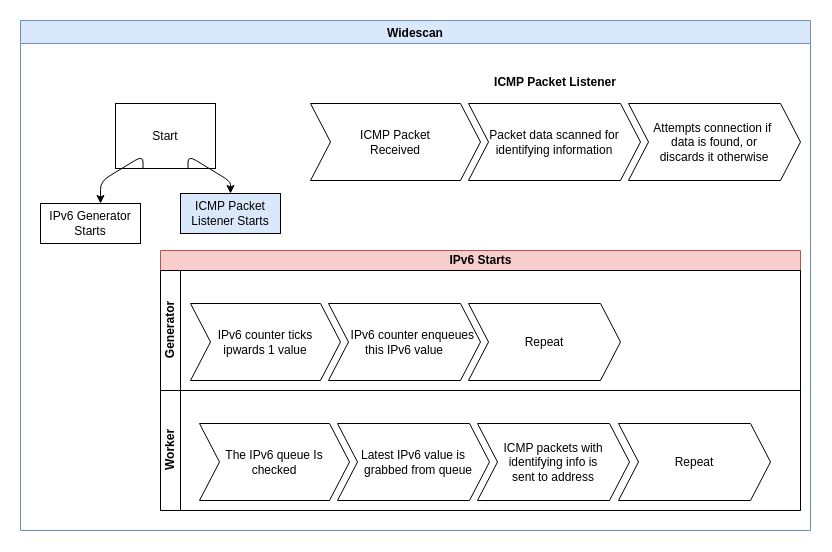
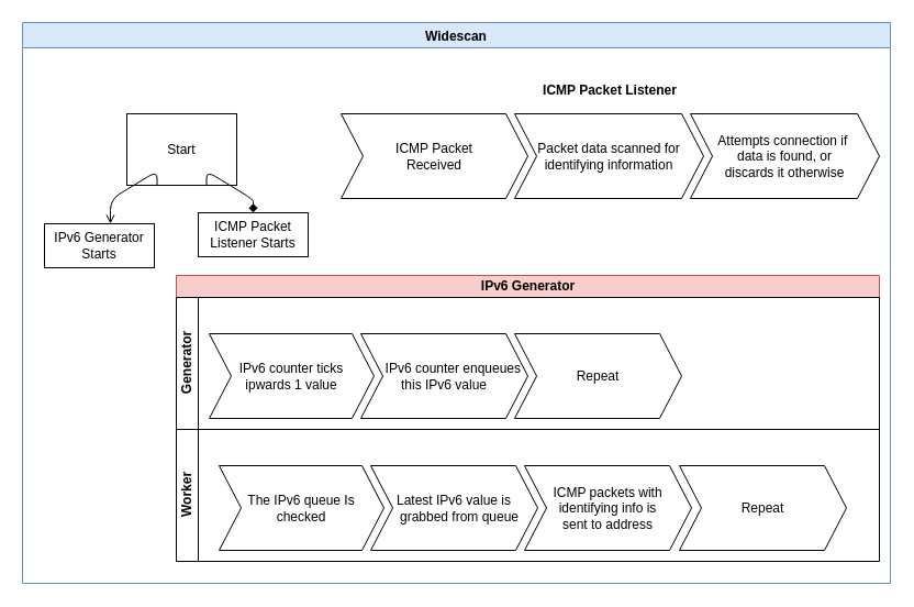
  <mxCell id="0" />
  <mxCell id="1" parent="0" />
  <mxCell id="2" value="Widescan" style="swimlane;fillColor=#dae8fc;strokeColor=#6c8ebf;gradientColor=none;labelBackgroundColor=none;swimlaneFillColor=default;" parent="1" vertex="1"><mxGeometry x="20" y="20" width="790" height="510" as="geometry" /></mxCell>
  <mxCell id="3" value="Start" style="whiteSpace=wrap;html=1;" parent="2" vertex="1"><mxGeometry x="95" y="83" width="100" height="65" as="geometry" /></mxCell>
  <mxCell id="4" value="IPv6 Generator Starts" style="whiteSpace=wrap;html=1;" parent="2" vertex="1"><mxGeometry x="20" y="183" width="100" height="40" as="geometry" /></mxCell>
- <mxCell id="5" value="" style="html=1;rounded=1;curved=0;sourcePerimeterSpacing=0;targetPerimeterSpacing=0;startSize=6;endSize=6;noEdgeStyle=1;orthogonal=1;" parent="2" source="3" target="4" edge="1"><mxGeometry relative="1" as="geometry"><Array as="points"><mxPoint x="122.5" y="135" /><mxPoint x="80" y="161" /></Array></mxGeometry></mxCell>
- <mxCell id="6" value="ICMP Packet Listener Starts" style="whiteSpace=wrap;html=1;fillColor=#dae8fc;" parent="2" vertex="1"><mxGeometry x="160" y="173" width="100" height="40" as="geometry" /></mxCell>
- <mxCell id="7" value="" style="html=1;rounded=1;curved=0;sourcePerimeterSpacing=0;targetPerimeterSpacing=0;startSize=6;endSize=6;noEdgeStyle=1;orthogonal=1;" parent="2" source="3" target="6" edge="1"><mxGeometry relative="1" as="geometry"><Array as="points"><mxPoint x="167.5" y="135" /><mxPoint x="210" y="161" /></Array></mxGeometry></mxCell>
- <mxCell id="8" value="IPv6 Starts" style="swimlane;childLayout=stackLayout;resizeParent=1;resizeParentMax=0;horizontal=1;startSize=20;horizontalStack=0;html=1;fillColor=#f8cecc;strokeColor=#b85450;" parent="2" vertex="1"><mxGeometry x="140" y="230" width="640" height="260" as="geometry" /></mxCell>
+ <mxCell id="5" value="" style="html=1;rounded=1;curved=0;sourcePerimeterSpacing=0;targetPerimeterSpacing=0;startSize=6;endSize=6;noEdgeStyle=1;orthogonal=1;endArrow=open;" parent="2" source="3" target="4" edge="1"><mxGeometry relative="1" as="geometry"><Array as="points"><mxPoint x="122.5" y="135" /><mxPoint x="80" y="161" /></Array></mxGeometry></mxCell>
+ <mxCell id="6" value="ICMP Packet Listener Starts" style="whiteSpace=wrap;html=1;" parent="2" vertex="1"><mxGeometry x="160" y="173" width="100" height="40" as="geometry" /></mxCell>
+ <mxCell id="7" value="" style="html=1;rounded=1;curved=0;sourcePerimeterSpacing=0;targetPerimeterSpacing=0;startSize=6;endSize=6;noEdgeStyle=1;orthogonal=1;endArrow=diamond;" parent="2" source="3" target="6" edge="1"><mxGeometry relative="1" as="geometry"><Array as="points"><mxPoint x="167.5" y="135" /><mxPoint x="210" y="161" /></Array></mxGeometry></mxCell>
+ <mxCell id="8" value="IPv6 Generator" style="swimlane;childLayout=stackLayout;resizeParent=1;resizeParentMax=0;horizontal=1;startSize=20;horizontalStack=0;html=1;fillColor=#f8cecc;strokeColor=#b85450;" parent="2" vertex="1"><mxGeometry x="140" y="230" width="640" height="260" as="geometry" /></mxCell>
  <mxCell id="9" value="Generator" style="swimlane;startSize=20;horizontal=0;html=1;" parent="8" vertex="1"><mxGeometry y="20" width="640" height="120" as="geometry" /></mxCell>
  <mxCell id="10" value="" style="swimlane;childLayout=stackLayout;horizontal=1;fillColor=none;horizontalStack=1;resizeParent=1;resizeParentMax=0;resizeLast=0;collapsible=0;strokeColor=none;stackBorder=10;stackSpacing=-12;resizable=1;align=center;points=[];whiteSpace=wrap;html=1;" parent="9" vertex="1"><mxGeometry x="20" width="450" height="120" as="geometry" /></mxCell>
  <mxCell id="11" value="&lt;div&gt;IPv6 counter ticks&lt;/div&gt;&lt;div&gt;ipwards 1 value&lt;br&gt;&lt;/div&gt;" style="shape=step;perimeter=stepPerimeter;fixedSize=1;points=[];whiteSpace=wrap;html=1;" parent="10" vertex="1"><mxGeometry x="10" y="33" width="150" height="77" as="geometry" /></mxCell>
  <mxCell id="12" value="&lt;div&gt;&amp;nbsp;&amp;nbsp;&amp;nbsp;&amp;nbsp; IPv6 counter enqueues&lt;/div&gt;&lt;div&gt;this IPv6 value&lt;br&gt;&lt;/div&gt;" style="shape=step;perimeter=stepPerimeter;fixedSize=1;points=[];whiteSpace=wrap;html=1;" parent="10" vertex="1"><mxGeometry x="148" y="33" width="152" height="77" as="geometry" /></mxCell>
  <mxCell id="13" value="Repeat" style="shape=step;perimeter=stepPerimeter;fixedSize=1;points=[];whiteSpace=wrap;html=1;" parent="10" vertex="1"><mxGeometry x="288" y="33" width="152" height="77" as="geometry" /></mxCell>
  <mxCell id="14" value="Worker" style="swimlane;startSize=20;horizontal=0;html=1;" parent="8" vertex="1"><mxGeometry y="140" width="640" height="120" as="geometry" /></mxCell>
  <mxCell id="15" value="" style="swimlane;childLayout=stackLayout;horizontal=1;fillColor=none;horizontalStack=1;resizeParent=1;resizeParentMax=0;resizeLast=0;collapsible=0;strokeColor=none;stackBorder=10;stackSpacing=-12;resizable=1;align=center;points=[];whiteSpace=wrap;html=1;" parent="14" vertex="1"><mxGeometry x="29" width="450" height="120" as="geometry" /></mxCell>
  <mxCell id="16" value="&lt;div&gt;The IPv6 queue Is&lt;/div&gt;&lt;div&gt;checked&lt;br&gt;&lt;/div&gt;" style="shape=step;perimeter=stepPerimeter;fixedSize=1;points=[];whiteSpace=wrap;html=1;" parent="15" vertex="1"><mxGeometry x="10" y="33" width="150" height="77" as="geometry" /></mxCell>
  <mxCell id="17" value="&lt;div&gt;Latest IPv6 value is &lt;br&gt;&lt;/div&gt;&lt;div&gt;&amp;nbsp;&amp;nbsp; grabbed from queue&lt;br&gt;&lt;/div&gt;" style="shape=step;perimeter=stepPerimeter;fixedSize=1;points=[];whiteSpace=wrap;html=1;" parent="15" vertex="1"><mxGeometry x="148" y="33" width="152" height="77" as="geometry" /></mxCell>
  <mxCell id="18" value="&lt;div&gt;ICMP packets with&lt;/div&gt;&lt;div&gt;identifying info is&lt;/div&gt;&lt;div&gt;sent to address&lt;/div&gt;" style="shape=step;perimeter=stepPerimeter;fixedSize=1;points=[];whiteSpace=wrap;html=1;" parent="15" vertex="1"><mxGeometry x="288" y="33" width="152" height="77" as="geometry" /></mxCell>
  <mxCell id="19" value="Repeat" style="shape=step;perimeter=stepPerimeter;fixedSize=1;points=[];whiteSpace=wrap;html=1;" vertex="1" parent="14"><mxGeometry x="458" y="33" width="152" height="77" as="geometry" /></mxCell>
  <mxCell id="20" value="ICMP Packet Listener" style="swimlane;childLayout=stackLayout;horizontal=1;fillColor=none;horizontalStack=1;resizeParent=1;resizeParentMax=0;resizeLast=0;collapsible=0;strokeColor=none;stackBorder=10;stackSpacing=-12;resizable=1;align=center;points=[];whiteSpace=wrap;html=1;startSize=23;" parent="1" vertex="1"><mxGeometry x="300" y="70" width="510" height="120" as="geometry" /></mxCell>
  <mxCell id="21" value="&lt;div&gt;ICMP Packet&lt;/div&gt;&lt;div&gt;Received&lt;br&gt;&lt;/div&gt;" style="shape=step;perimeter=stepPerimeter;fixedSize=1;points=[];whiteSpace=wrap;html=1;" parent="20" vertex="1"><mxGeometry x="10" y="33" width="170" height="77" as="geometry" /></mxCell>
  <mxCell id="22" value="Packet data scanned for identifying information" style="shape=step;perimeter=stepPerimeter;fixedSize=1;points=[];whiteSpace=wrap;html=1;" parent="20" vertex="1"><mxGeometry x="168" y="33" width="172" height="77" as="geometry" /></mxCell>
  <mxCell id="23" value="&lt;div&gt;Attempts connection if&amp;nbsp;&lt;/div&gt;&lt;div&gt;data is found, or&lt;/div&gt;&lt;div&gt;discards it otherwise&lt;br&gt;&lt;/div&gt;" style="shape=step;perimeter=stepPerimeter;fixedSize=1;points=[];whiteSpace=wrap;html=1;" parent="20" vertex="1"><mxGeometry x="328" y="33" width="172" height="77" as="geometry" /></mxCell>
